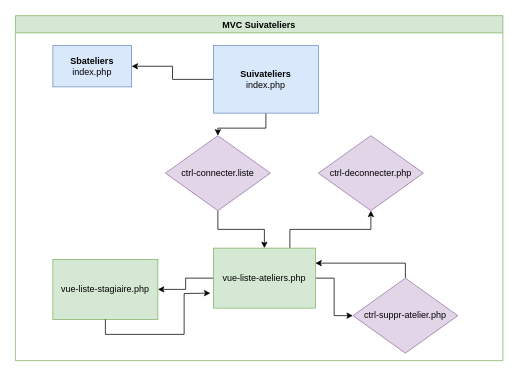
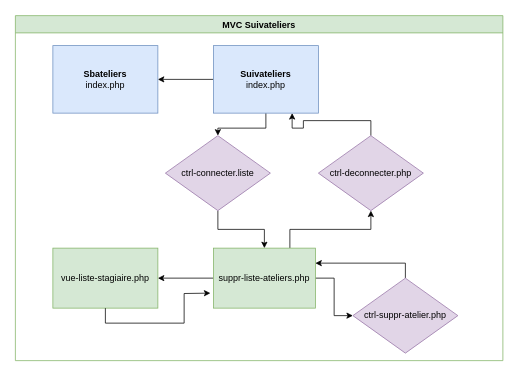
  <mxCell id="0" />
  <mxCell id="1" parent="0" />
  <mxCell id="2" value="MVC Suivateliers" style="swimlane;fillColor=#d5e8d4;strokeColor=#82b366;" parent="1" vertex="1"><mxGeometry x="20" y="20" width="650" height="460" as="geometry" /></mxCell>
  <mxCell id="3" style="edgeStyle=orthogonalEdgeStyle;rounded=0;orthogonalLoop=1;jettySize=auto;html=1;exitX=0.5;exitY=1;exitDx=0;exitDy=0;entryX=0.5;entryY=0;entryDx=0;entryDy=0;" parent="2" source="5" target="11" edge="1"><mxGeometry relative="1" as="geometry" /></mxCell>
  <mxCell id="4" style="edgeStyle=orthogonalEdgeStyle;rounded=0;orthogonalLoop=1;jettySize=auto;html=1;entryX=1;entryY=0.5;entryDx=0;entryDy=0;" parent="2" source="5" target="14" edge="1"><mxGeometry relative="1" as="geometry" /></mxCell>
  <mxCell id="5" value="&lt;div&gt;&lt;b&gt;Suivateliers&lt;/b&gt;&lt;/div&gt;index.php" style="rounded=0;whiteSpace=wrap;html=1;fillColor=#dae8fc;strokeColor=#6c8ebf;" parent="2" vertex="1"><mxGeometry x="264" y="40" width="140" height="90" as="geometry" /></mxCell>
  <mxCell id="6" style="edgeStyle=orthogonalEdgeStyle;rounded=0;orthogonalLoop=1;jettySize=auto;html=1;exitX=1;exitY=0.5;exitDx=0;exitDy=0;entryX=0;entryY=0.5;entryDx=0;entryDy=0;" parent="2" source="9" target="13" edge="1"><mxGeometry relative="1" as="geometry" /></mxCell>
  <mxCell id="7" style="edgeStyle=orthogonalEdgeStyle;rounded=0;orthogonalLoop=1;jettySize=auto;html=1;" parent="2" source="9" target="15" edge="1"><mxGeometry relative="1" as="geometry" /></mxCell>
  <mxCell id="8" style="edgeStyle=orthogonalEdgeStyle;rounded=0;orthogonalLoop=1;jettySize=auto;html=1;exitX=0.75;exitY=0;exitDx=0;exitDy=0;" parent="2" source="9" target="17" edge="1"><mxGeometry relative="1" as="geometry" /></mxCell>
- <mxCell id="9" value="vue-liste-ateliers.php" style="rounded=0;whiteSpace=wrap;html=1;fillColor=#d5e8d4;strokeColor=#82b366;" parent="2" vertex="1"><mxGeometry x="264" y="310" width="136" height="80" as="geometry" /></mxCell>
+ <mxCell id="9" value="suppr-liste-ateliers.php" style="rounded=0;whiteSpace=wrap;html=1;fillColor=#d5e8d4;strokeColor=#82b366;" parent="2" vertex="1"><mxGeometry x="264" y="310" width="136" height="80" as="geometry" /></mxCell>
  <mxCell id="10" style="edgeStyle=orthogonalEdgeStyle;rounded=0;orthogonalLoop=1;jettySize=auto;html=1;exitX=0.5;exitY=1;exitDx=0;exitDy=0;entryX=0.5;entryY=0;entryDx=0;entryDy=0;" parent="2" source="11" target="9" edge="1"><mxGeometry relative="1" as="geometry" /></mxCell>
  <mxCell id="11" value="ctrl-connecter.liste" style="rhombus;whiteSpace=wrap;html=1;fillColor=#e1d5e7;strokeColor=#9673a6;" parent="2" vertex="1"><mxGeometry x="200" y="160" width="140" height="100" as="geometry" /></mxCell>
  <mxCell id="12" style="edgeStyle=orthogonalEdgeStyle;rounded=0;orthogonalLoop=1;jettySize=auto;html=1;exitX=0.5;exitY=0;exitDx=0;exitDy=0;entryX=1;entryY=0.25;entryDx=0;entryDy=0;" parent="2" source="13" target="9" edge="1"><mxGeometry relative="1" as="geometry" /></mxCell>
  <mxCell id="13" value="ctrl-suppr-atelier.php" style="rhombus;whiteSpace=wrap;html=1;fillColor=#e1d5e7;strokeColor=#9673a6;" parent="2" vertex="1"><mxGeometry x="450" y="350" width="140" height="100" as="geometry" /></mxCell>
- <mxCell id="14" value="&lt;b&gt;Sbateliers&lt;/b&gt;&lt;div&gt;index.php&lt;/div&gt;" style="rounded=0;whiteSpace=wrap;html=1;fillColor=#dae8fc;strokeColor=#6c8ebf;" parent="2" vertex="1"><mxGeometry x="50" y="40" width="105" height="55" as="geometry" /></mxCell>
- <mxCell id="15" value="vue-liste-stagiaire.php" style="rounded=0;whiteSpace=wrap;html=1;fillColor=#d5e8d4;strokeColor=#82b366;" parent="2" vertex="1"><mxGeometry x="50" y="325" width="140" height="80" as="geometry" /></mxCell>
+ <mxCell id="14" value="&lt;b&gt;Sbateliers&lt;/b&gt;&lt;div&gt;index.php&lt;/div&gt;" style="rounded=0;whiteSpace=wrap;html=1;fillColor=#dae8fc;strokeColor=#6c8ebf;" parent="2" vertex="1"><mxGeometry x="50" y="40" width="140" height="90" as="geometry" /></mxCell>
+ <mxCell id="15" value="vue-liste-stagiaire.php" style="rounded=0;whiteSpace=wrap;html=1;fillColor=#d5e8d4;strokeColor=#82b366;" parent="2" vertex="1"><mxGeometry x="50" y="310" width="140" height="80" as="geometry" /></mxCell>
+ <mxCell id="16" style="edgeStyle=orthogonalEdgeStyle;rounded=0;orthogonalLoop=1;jettySize=auto;html=1;entryX=0.75;entryY=1;entryDx=0;entryDy=0;" parent="2" source="17" target="5" edge="1"><mxGeometry relative="1" as="geometry" /></mxCell>
  <mxCell id="17" value="ctrl-deconnecter.php" style="rhombus;whiteSpace=wrap;html=1;fillColor=#e1d5e7;strokeColor=#9673a6;" parent="2" vertex="1"><mxGeometry x="404" y="160" width="140" height="100" as="geometry" /></mxCell>
  <mxCell id="18" style="edgeStyle=orthogonalEdgeStyle;rounded=0;orthogonalLoop=1;jettySize=auto;html=1;exitX=0.5;exitY=1;exitDx=0;exitDy=0;" parent="1" source="15" edge="1"><mxGeometry relative="1" as="geometry"><mxPoint x="280" y="390" as="targetPoint" /></mxGeometry></mxCell>
